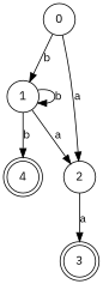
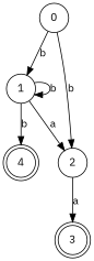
  digraph {
    fontname="IBM Plex Sans"
    rankdir=TB
    node [fontname="IBM Plex Sans" shape=circle]
    edge [fontname="IBM Plex Sans"]
    n1 [label=0]
    n2 [label=1]
    n3 [label=2]
    n4 [label=4 shape=doublecircle]
    n5 [label=3 shape=doublecircle]
    n1 -> n2 [label=b]
-   n1 -> n3 [label=a]
+   n1 -> n3 [label=b]
    n2 -> n2 [label=b]
    n2 -> n3 [label=a]
    n2 -> n4 [label=b]
    n3 -> n5 [label=a]
  }
